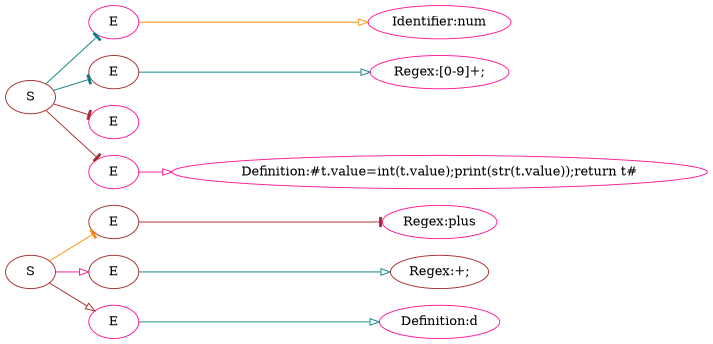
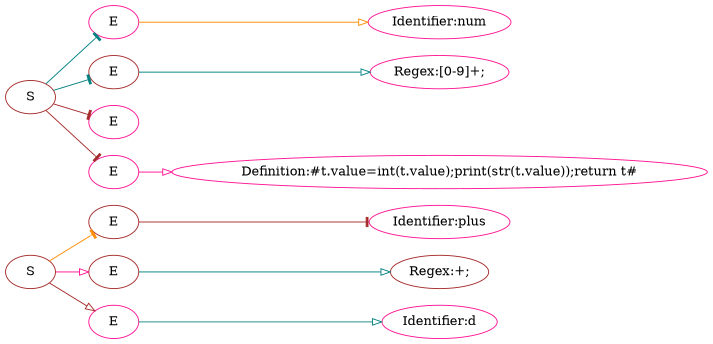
  digraph {
    ordering=out
    rankdir=LR
    node [color=deeppink]
    edge [arrowhead=onormal color=teal]
-   n1 [label="Regex:plus"]
+   n1 [label="Identifier:plus"]
    n2 [color=brown label=E]
    n3 [color=brown label="Regex:\+;"]
    n4 [color=brown label=E]
-   n5 [label="Definition:d"]
+   n5 [label="Identifier:d"]
    n6 [label=E]
    n7 [color=brown label=S]
    n8 [label="Identifier:num"]
    n9 [label=E]
    n10 [label="Regex:[0-9]+;"]
    n11 [color=brown label=E]
    n12 [label=E]
    n13 [label="Definition:#t.value=int(t.value);print(str(t.value));return t#"]
    n14 [label=E]
    n15 [color=brown label=S]
    n2 -> n1 [arrowhead=tee color=brown]
    n4 -> n3
    n6 -> n5
    n7 -> n2 [arrowhead=tee color=darkorange]
    n7 -> n4 [color=deeppink]
    n7 -> n6 [color=brown]
    n9 -> n8 [color=darkorange]
    n11 -> n10
    n14 -> n13 [color=deeppink]
    n15 -> n9 [arrowhead=tee]
    n15 -> n11 [arrowhead=tee]
    n15 -> n12 [arrowhead=tee color=brown]
    n15 -> n14 [arrowhead=tee color=brown]
  }
